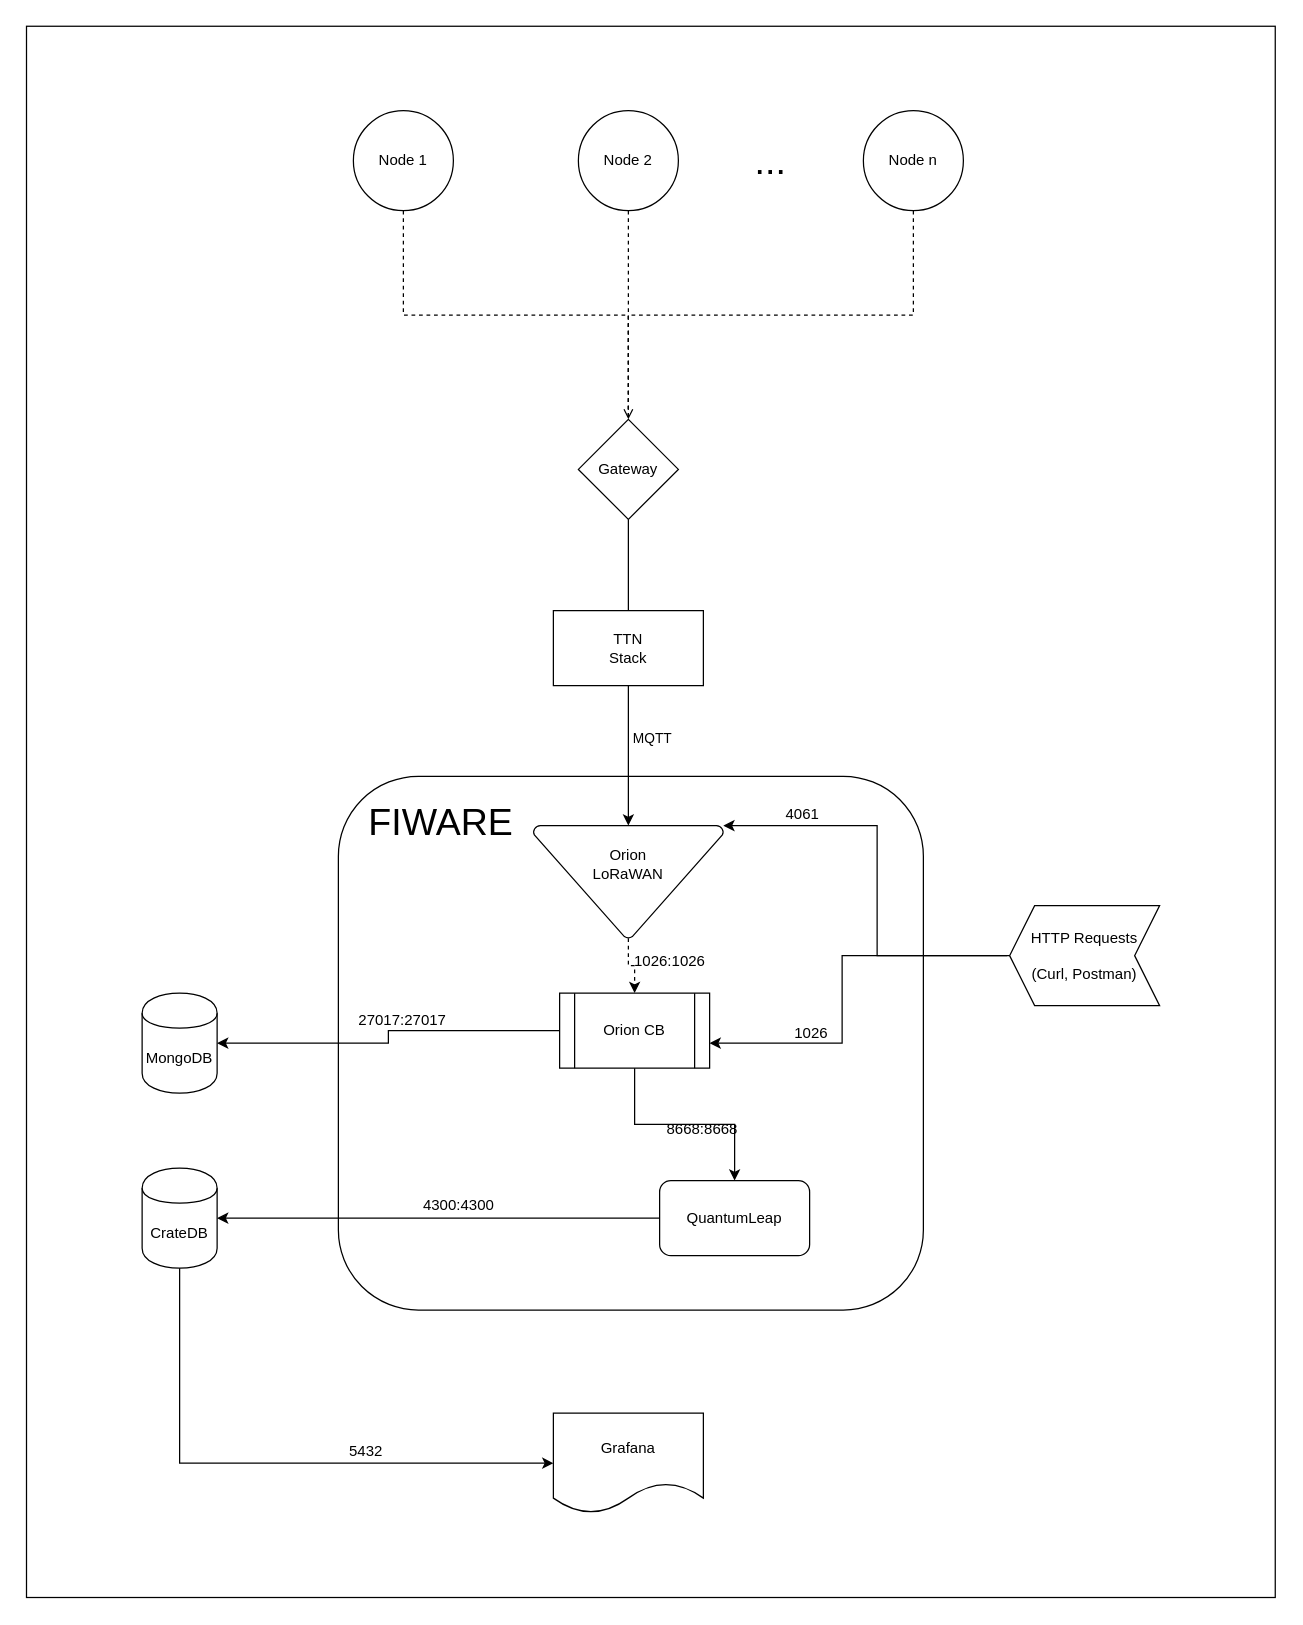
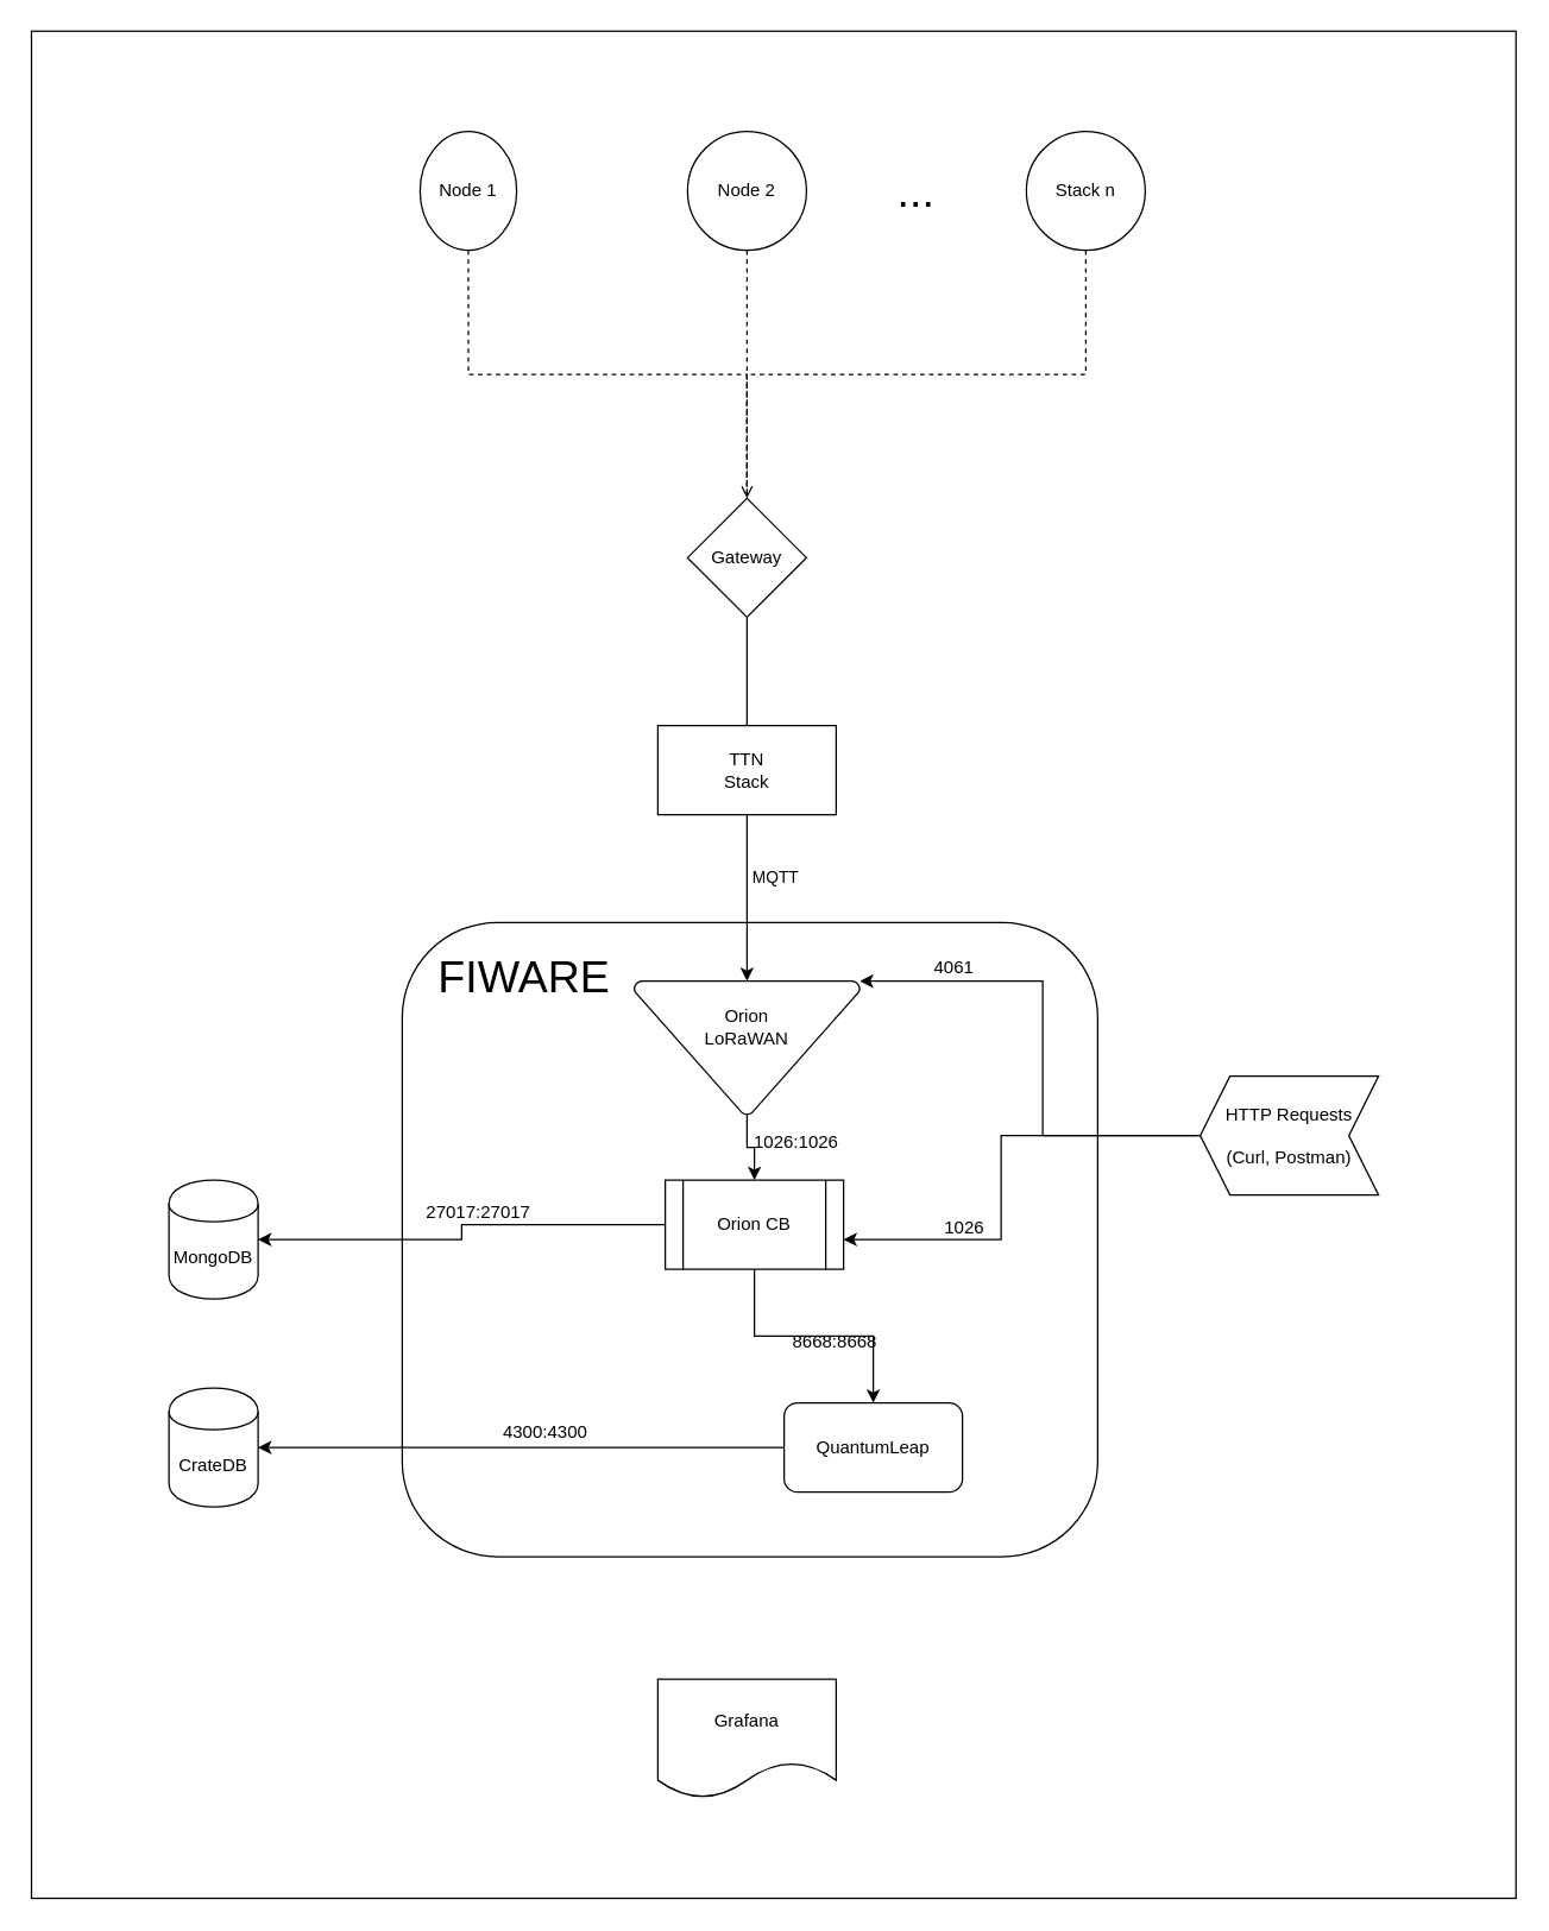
  <mxCell id="0" />
  <mxCell id="1" parent="0" />
  <mxCell id="2" value="" style="rounded=0;whiteSpace=wrap;html=1;fillColor=none;strokeColor=#000000;" parent="1" vertex="1"><mxGeometry x="20.5" y="20.5" width="999" height="1257" as="geometry" /></mxCell>
  <mxCell id="3" value="FIWARE" style="rounded=1;whiteSpace=wrap;html=1;strokeColor=#000000;strokeWidth=1;fontColor=#000000;fillColor=none;labelPosition=left;verticalLabelPosition=top;align=right;verticalAlign=bottom;spacingBottom=65;spacingTop=0;spacing=-120;fontSize=30;spacingLeft=0;spacingRight=-20;" parent="1" vertex="1"><mxGeometry x="270" y="620.5" width="468" height="427" as="geometry" /></mxCell>
  <mxCell id="4" style="edgeStyle=orthogonalEdgeStyle;rounded=0;orthogonalLoop=1;jettySize=auto;html=1;exitX=0.5;exitY=1;exitDx=0;exitDy=0;entryX=0.5;entryY=0;entryDx=0;entryDy=0;dashed=1;endArrow=none;endFill=0;fontColor=#000000;fillColor=#f5f5f5;strokeColor=#000000;" parent="1" source="5" target="11" edge="1"><mxGeometry relative="1" as="geometry" /></mxCell>
- <mxCell id="5" value="Node 1" style="ellipse;whiteSpace=wrap;html=1;aspect=fixed;fillColor=none;strokeColor=#000000;fontColor=#000000;" parent="1" vertex="1"><mxGeometry x="282" y="88" width="80" height="80" as="geometry" /></mxCell>
+ <mxCell id="5" value="Node 1" style="ellipse;whiteSpace=wrap;html=1;aspect=fixed;fillColor=none;strokeColor=#000000;fontColor=#000000;" parent="1" vertex="1"><mxGeometry x="282" y="88" width="65" height="80" as="geometry" /></mxCell>
  <mxCell id="6" style="edgeStyle=elbowEdgeStyle;rounded=0;orthogonalLoop=1;jettySize=auto;elbow=vertical;html=1;exitX=0.5;exitY=1;exitDx=0;exitDy=0;dashed=1;endArrow=open;endFill=0;fontColor=#000000;fillColor=#f5f5f5;strokeColor=#000000;" parent="1" source="7" target="11" edge="1"><mxGeometry relative="1" as="geometry" /></mxCell>
  <mxCell id="7" value="Node 2&lt;br&gt;" style="ellipse;whiteSpace=wrap;html=1;aspect=fixed;fillColor=none;strokeColor=#000000;fontColor=#000000;" parent="1" vertex="1"><mxGeometry x="462" y="88" width="80" height="80" as="geometry" /></mxCell>
  <mxCell id="8" style="edgeStyle=orthogonalEdgeStyle;rounded=0;orthogonalLoop=1;jettySize=auto;html=1;exitX=0.5;exitY=1;exitDx=0;exitDy=0;dashed=1;endArrow=none;endFill=0;fontColor=#000000;fillColor=#f5f5f5;strokeColor=#000000;" parent="1" source="9" target="11" edge="1"><mxGeometry relative="1" as="geometry" /></mxCell>
- <mxCell id="9" value="Node n&lt;br&gt;" style="ellipse;whiteSpace=wrap;html=1;aspect=fixed;fillColor=none;strokeColor=#000000;fontColor=#000000;" parent="1" vertex="1"><mxGeometry x="690" y="88" width="80" height="80" as="geometry" /></mxCell>
+ <mxCell id="9" value="Stack n&lt;br&gt;" style="ellipse;whiteSpace=wrap;html=1;aspect=fixed;fillColor=none;strokeColor=#000000;fontColor=#000000;" parent="1" vertex="1"><mxGeometry x="690" y="88" width="80" height="80" as="geometry" /></mxCell>
  <mxCell id="10" style="edgeStyle=orthogonalEdgeStyle;rounded=0;orthogonalLoop=1;jettySize=auto;html=1;exitX=0.5;exitY=1;exitDx=0;exitDy=0;entryX=0.5;entryY=0;entryDx=0;entryDy=0;endArrow=none;endFill=0;fontColor=#000000;fillColor=#f5f5f5;strokeColor=#000000;" parent="1" source="11" target="15" edge="1"><mxGeometry relative="1" as="geometry" /></mxCell>
  <mxCell id="11" value="Gateway&lt;br&gt;" style="rhombus;whiteSpace=wrap;html=1;fillColor=none;strokeColor=#000000;fontColor=#000000;" parent="1" vertex="1"><mxGeometry x="462" y="335" width="80" height="80" as="geometry" /></mxCell>
  <mxCell id="12" value="&lt;font style=&quot;font-size: 30px&quot;&gt;...&lt;/font&gt;" style="text;html=1;align=center;verticalAlign=middle;whiteSpace=wrap;rounded=0;strokeWidth=5;fillColor=none;strokeColor=none;fontColor=#000000;" parent="1" vertex="1"><mxGeometry x="596" y="118" width="40" height="20" as="geometry" /></mxCell>
  <mxCell id="13" style="edgeStyle=orthogonalEdgeStyle;rounded=0;orthogonalLoop=1;jettySize=auto;html=1;exitX=0.5;exitY=1;exitDx=0;exitDy=0;entryX=0.5;entryY=0;entryDx=0;entryDy=0;entryPerimeter=0;endArrow=classic;endFill=1;strokeColor=#000000;labelBackgroundColor=none;" parent="1" source="15" target="22" edge="1"><mxGeometry relative="1" as="geometry" /></mxCell>
  <mxCell id="14" value="MQTT" style="edgeLabel;html=1;align=left;verticalAlign=middle;resizable=0;points=[];fontColor=#000000;labelBackgroundColor=none;spacingBottom=72;" parent="13" vertex="1" connectable="0"><mxGeometry x="0.372" y="2" relative="1" as="geometry"><mxPoint as="offset" /></mxGeometry></mxCell>
  <mxCell id="15" value="TTN&lt;br&gt;Stack" style="rounded=0;whiteSpace=wrap;html=1;strokeWidth=1;fillColor=none;strokeColor=#000000;fontColor=#000000;" parent="1" vertex="1"><mxGeometry x="442" y="488" width="120" height="60" as="geometry" /></mxCell>
  <mxCell id="16" style="edgeStyle=orthogonalEdgeStyle;rounded=0;orthogonalLoop=1;jettySize=auto;html=1;exitX=0;exitY=0.5;exitDx=0;exitDy=0;entryX=1;entryY=0.5;entryDx=0;entryDy=0;endArrow=classic;endFill=1;fontColor=#000000;labelBackgroundColor=none;strokeColor=#000000;" parent="1" source="20" target="23" edge="1"><mxGeometry relative="1" as="geometry" /></mxCell>
  <mxCell id="17" value="27017:27017" style="edgeLabel;html=1;align=center;verticalAlign=bottom;resizable=0;points=[];fontColor=#000000;labelBackgroundColor=none;spacingTop=0;spacingBottom=0;spacingLeft=0;spacingRight=30;fontSize=12;" parent="16" vertex="1" connectable="0"><mxGeometry x="-0.213" relative="1" as="geometry"><mxPoint as="offset" /></mxGeometry></mxCell>
  <mxCell id="18" value="" style="edgeStyle=orthogonalEdgeStyle;rounded=0;orthogonalLoop=1;jettySize=auto;html=1;labelBackgroundColor=none;endArrow=classic;endFill=1;strokeColor=#000000;fontColor=#000000;align=left;" parent="1" source="20" target="26" edge="1"><mxGeometry relative="1" as="geometry" /></mxCell>
  <mxCell id="19" value="8668:8668" style="edgeLabel;html=1;align=left;verticalAlign=middle;resizable=0;points=[];labelBackgroundColor=none;fontColor=#000000;spacingBottom=0;spacingTop=7;fontSize=12;" parent="18" vertex="1" connectable="0"><mxGeometry x="-0.185" relative="1" as="geometry"><mxPoint as="offset" /></mxGeometry></mxCell>
  <mxCell id="20" value="Orion CB" style="shape=process;whiteSpace=wrap;html=1;backgroundOutline=1;strokeColor=#000000;strokeWidth=1;fillColor=none;fontColor=#000000;" parent="1" vertex="1"><mxGeometry x="447" y="794" width="120" height="60" as="geometry" /></mxCell>
- <mxCell id="21" value="1026:1026" style="edgeStyle=orthogonalEdgeStyle;rounded=0;orthogonalLoop=1;jettySize=auto;exitX=0.5;exitY=1;exitDx=0;exitDy=0;exitPerimeter=0;entryX=0.5;entryY=0;entryDx=0;entryDy=0;endArrow=classic;endFill=1;strokeColor=#000000;fontSize=12;fontColor=#000000;labelBackgroundColor=none;html=1;align=left;spacingTop=0;spacingBottom=7;dashed=1;" parent="1" source="22" target="20" edge="1"><mxGeometry relative="1" as="geometry" /></mxCell>
+ <mxCell id="21" value="1026:1026" style="edgeStyle=orthogonalEdgeStyle;rounded=0;orthogonalLoop=1;jettySize=auto;exitX=0.5;exitY=1;exitDx=0;exitDy=0;exitPerimeter=0;entryX=0.5;entryY=0;entryDx=0;entryDy=0;endArrow=classic;endFill=1;strokeColor=#000000;fontSize=12;fontColor=#000000;labelBackgroundColor=none;html=1;align=left;spacingTop=0;spacingBottom=7;" parent="1" source="22" target="20" edge="1"><mxGeometry relative="1" as="geometry" /></mxCell>
  <mxCell id="22" value="&lt;font style=&quot;font-size: 12px&quot;&gt;Orion&lt;br style=&quot;font-size: 12px&quot;&gt;LoRaWAN&lt;br&gt;&lt;/font&gt;" style="strokeWidth=1;html=1;shape=mxgraph.flowchart.merge_or_storage;whiteSpace=wrap;fillColor=none;fontSize=12;fontColor=#000000;strokeColor=#000000;labelPosition=center;verticalLabelPosition=middle;align=center;verticalAlign=middle;spacingBottom=29;" parent="1" vertex="1"><mxGeometry x="426" y="660" width="152" height="90" as="geometry" /></mxCell>
  <mxCell id="23" value="MongoDB" style="shape=cylinder;whiteSpace=wrap;html=1;boundedLbl=1;backgroundOutline=1;fillColor=none;strokeColor=#000000;fontColor=#000000;labelBackgroundColor=none;" parent="1" vertex="1"><mxGeometry x="113" y="794" width="60" height="80" as="geometry" /></mxCell>
  <mxCell id="24" value="" style="edgeStyle=orthogonalEdgeStyle;rounded=0;orthogonalLoop=1;jettySize=auto;html=1;labelBackgroundColor=none;endArrow=classic;endFill=1;strokeColor=#000000;fontColor=#000000;align=left;" parent="1" source="26" target="29" edge="1"><mxGeometry relative="1" as="geometry"><mxPoint x="362" y="974" as="targetPoint" /></mxGeometry></mxCell>
  <mxCell id="25" value="4300:4300" style="edgeLabel;html=1;align=center;verticalAlign=bottom;resizable=0;points=[];fontColor=#000000;labelBackgroundColor=none;spacingBottom=4;fontSize=12;" parent="24" vertex="1" connectable="0"><mxGeometry x="-0.085" y="2" relative="1" as="geometry"><mxPoint as="offset" /></mxGeometry></mxCell>
  <mxCell id="26" value="QuantumLeap" style="rounded=1;whiteSpace=wrap;html=1;labelBackgroundColor=none;strokeColor=#000000;fillColor=none;fontColor=#000000;align=center;" parent="1" vertex="1"><mxGeometry x="527" y="944" width="120" height="60" as="geometry" /></mxCell>
- <mxCell id="27" value="" style="edgeStyle=orthogonalEdgeStyle;rounded=0;orthogonalLoop=1;jettySize=auto;html=1;labelBackgroundColor=none;endArrow=classic;endFill=1;strokeColor=#000000;fontColor=#000000;align=left;entryX=0;entryY=0.5;entryDx=0;entryDy=0;verticalAlign=top;spacingBottom=0;" parent="1" source="29" target="30" edge="1"><mxGeometry relative="1" as="geometry"><mxPoint x="265" y="1094" as="targetPoint" /><Array as="points"><mxPoint x="143" y="1170" /></Array></mxGeometry></mxCell>
- <mxCell id="28" value="5432" style="edgeLabel;html=1;align=left;verticalAlign=bottom;resizable=0;points=[];fontColor=#000000;labelBackgroundColor=none;spacingLeft=4;spacingBottom=4;fontSize=12;" parent="27" vertex="1" connectable="0"><mxGeometry x="0.254" y="-3" relative="1" as="geometry"><mxPoint x="1" as="offset" /></mxGeometry></mxCell>
  <mxCell id="29" value="CrateDB" style="shape=cylinder;whiteSpace=wrap;html=1;boundedLbl=1;backgroundOutline=1;labelBackgroundColor=none;strokeColor=#000000;fillColor=none;fontColor=#000000;align=center;" parent="1" vertex="1"><mxGeometry x="113" y="934" width="60" height="80" as="geometry" /></mxCell>
  <mxCell id="30" value="Grafana" style="shape=document;whiteSpace=wrap;html=1;boundedLbl=1;labelBackgroundColor=none;strokeColor=#000000;fillColor=none;fontColor=#000000;align=center;" parent="1" vertex="1"><mxGeometry x="442" y="1130" width="120" height="80" as="geometry" /></mxCell>
  <mxCell id="31" value="" style="edgeStyle=orthogonalEdgeStyle;rounded=0;orthogonalLoop=1;jettySize=auto;html=1;labelBackgroundColor=none;endArrow=classic;endFill=1;strokeColor=#000000;fontColor=#000000;align=left;" parent="1" source="35" target="20" edge="1"><mxGeometry relative="1" as="geometry"><mxPoint x="715.471" y="764" as="targetPoint" /><Array as="points"><mxPoint x="673" y="764" /><mxPoint x="673" y="834" /></Array></mxGeometry></mxCell>
  <mxCell id="32" value="1026&lt;br style=&quot;font-size: 12px;&quot;&gt;" style="edgeLabel;html=1;align=center;verticalAlign=bottom;resizable=0;points=[];fontColor=#000000;labelBackgroundColor=none;fontSize=12;" parent="31" vertex="1" connectable="0"><mxGeometry x="0.487" relative="1" as="geometry"><mxPoint as="offset" /></mxGeometry></mxCell>
  <mxCell id="33" style="edgeStyle=orthogonalEdgeStyle;rounded=0;orthogonalLoop=1;jettySize=auto;html=1;entryX=1;entryY=0;entryDx=0;entryDy=0;entryPerimeter=0;labelBackgroundColor=none;endArrow=classic;endFill=1;strokeColor=#000000;fontColor=#000000;align=left;spacingLeft=0;" parent="1" target="22" edge="1"><mxGeometry relative="1" as="geometry"><mxPoint x="805" y="764" as="sourcePoint" /><Array as="points"><mxPoint x="701" y="764" /><mxPoint x="701" y="660" /></Array></mxGeometry></mxCell>
  <mxCell id="34" value="4061" style="edgeLabel;html=1;align=center;verticalAlign=bottom;resizable=0;points=[];fontColor=#000000;labelBackgroundColor=none;fontSize=12;" parent="33" vertex="1" connectable="0"><mxGeometry x="0.625" y="-1" relative="1" as="geometry"><mxPoint as="offset" /></mxGeometry></mxCell>
  <mxCell id="35" value="HTTP Requests&lt;br&gt;&lt;br&gt;(Curl, Postman)" style="shape=step;perimeter=stepPerimeter;fixedSize=1;labelBackgroundColor=none;strokeColor=#000000;fillColor=none;fontColor=#000000;align=center;rotation=0;horizontal=1;whiteSpace=wrap;verticalAlign=middle;flipV=1;flipH=1;html=1;" parent="1" vertex="1"><mxGeometry x="807" y="724" width="120" height="80" as="geometry" /></mxCell>
